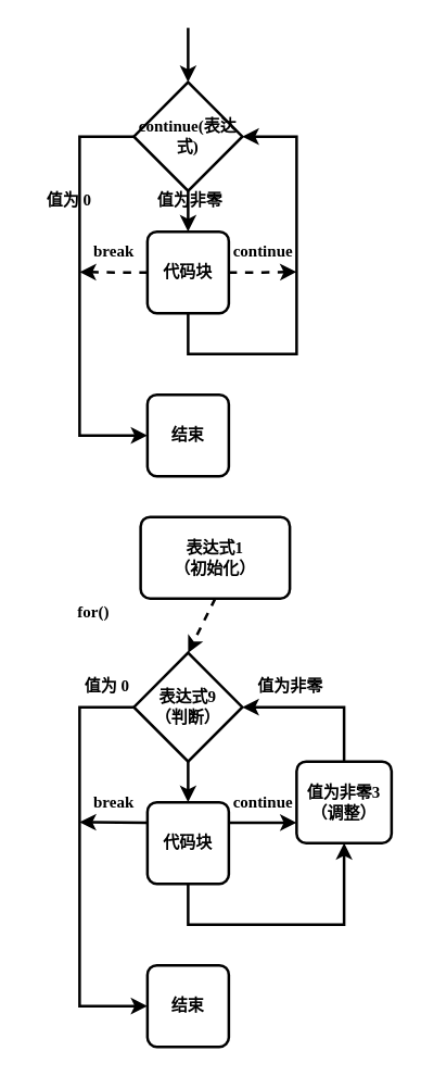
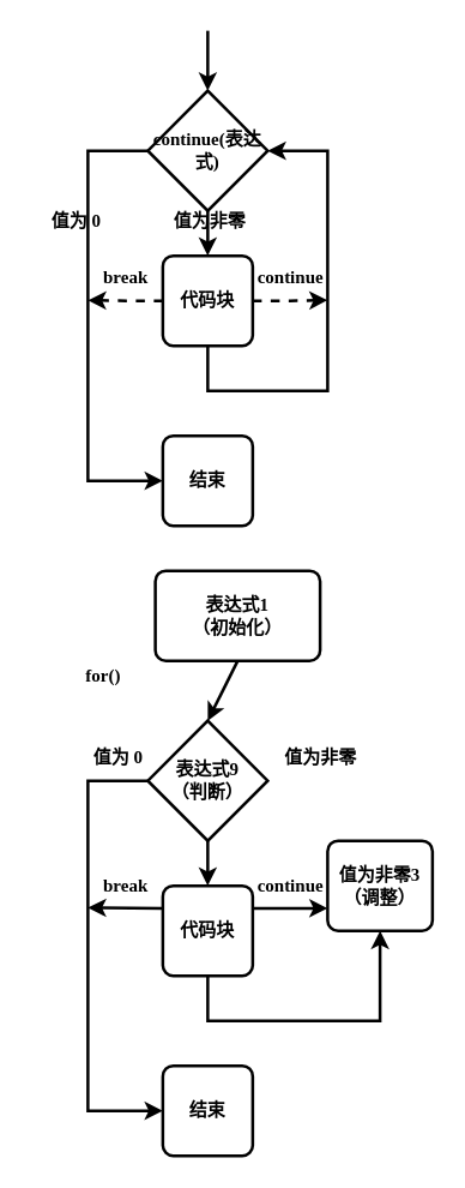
  <mxCell id="0" />
  <mxCell id="1" parent="0" />
  <mxCell id="2" style="rounded=0;orthogonalLoop=1;jettySize=auto;html=1;exitX=0.5;exitY=1;exitDx=0;exitDy=0;exitPerimeter=0;entryX=0.5;entryY=0;entryDx=0;entryDy=0;strokeWidth=2;fontFamily=Comic Sans MS;fontStyle=1" parent="1" source="4" target="9" edge="1"><mxGeometry relative="1" as="geometry"><mxPoint x="138" y="210" as="targetPoint" /></mxGeometry></mxCell>
  <mxCell id="3" style="rounded=0;orthogonalLoop=1;jettySize=auto;html=1;strokeWidth=2;entryX=1;entryY=0.5;entryDx=0;entryDy=0;fontFamily=Comic Sans MS;fontStyle=1;entryPerimeter=0;exitX=0.5;exitY=1;exitDx=0;exitDy=0;" parent="1" source="9" target="4" edge="1"><mxGeometry relative="1" as="geometry"><mxPoint x="138" y="260" as="sourcePoint" /><mxPoint x="258" y="280" as="targetPoint" /><Array as="points"><mxPoint x="138" y="260" /><mxPoint x="218" y="260" /><mxPoint x="218" y="100" /></Array></mxGeometry></mxCell>
  <mxCell id="4" value="continue(表达式)" style="strokeWidth=2;html=1;shape=mxgraph.flowchart.decision;whiteSpace=wrap;fontFamily=Comic Sans MS;fontStyle=1" parent="1" vertex="1"><mxGeometry x="98" y="60" width="80" height="80" as="geometry" /></mxCell>
  <mxCell id="5" style="rounded=0;orthogonalLoop=1;jettySize=auto;html=1;strokeWidth=2;exitX=0;exitY=0.5;exitDx=0;exitDy=0;exitPerimeter=0;entryX=0;entryY=0.5;entryDx=0;entryDy=0;fontFamily=Comic Sans MS;fontStyle=1" parent="1" source="4" target="10" edge="1"><mxGeometry relative="1" as="geometry"><mxPoint x="228" y="320" as="sourcePoint" /><mxPoint x="278" y="310" as="targetPoint" /><Array as="points"><mxPoint x="58" y="100" /><mxPoint x="58" y="320" /></Array></mxGeometry></mxCell>
  <mxCell id="6" style="rounded=0;orthogonalLoop=1;jettySize=auto;html=1;entryX=0.5;entryY=0;entryDx=0;entryDy=0;entryPerimeter=0;strokeWidth=2;fontFamily=Comic Sans MS;fontStyle=1" parent="1" target="4" edge="1"><mxGeometry relative="1" as="geometry"><mxPoint x="138" y="20" as="sourcePoint" /><mxPoint x="148" y="40" as="targetPoint" /></mxGeometry></mxCell>
  <mxCell id="7" style="edgeStyle=orthogonalEdgeStyle;rounded=0;orthogonalLoop=1;jettySize=auto;html=1;exitX=0;exitY=0.5;exitDx=0;exitDy=0;strokeWidth=2;dashed=1;fontFamily=Comic Sans MS;fontStyle=1" parent="1" source="9" edge="1"><mxGeometry relative="1" as="geometry"><mxPoint x="58" y="199.667" as="targetPoint" /></mxGeometry></mxCell>
  <mxCell id="8" style="edgeStyle=orthogonalEdgeStyle;rounded=0;orthogonalLoop=1;jettySize=auto;html=1;exitX=1;exitY=0.5;exitDx=0;exitDy=0;strokeWidth=2;dashed=1;fontFamily=Comic Sans MS;fontStyle=1" parent="1" source="9" edge="1"><mxGeometry relative="1" as="geometry"><mxPoint x="218" y="199.667" as="targetPoint" /></mxGeometry></mxCell>
  <mxCell id="9" value="代码块" style="rounded=1;whiteSpace=wrap;html=1;absoluteArcSize=1;arcSize=14;strokeWidth=2;fontFamily=Comic Sans MS;fontStyle=1" parent="1" vertex="1"><mxGeometry x="108" y="170" width="60" height="60" as="geometry" /></mxCell>
  <mxCell id="10" value="结束" style="rounded=1;whiteSpace=wrap;html=1;absoluteArcSize=1;arcSize=14;strokeWidth=2;fontFamily=Comic Sans MS;fontStyle=1" parent="1" vertex="1"><mxGeometry x="108" y="290" width="60" height="60" as="geometry" /></mxCell>
  <mxCell id="11" value="&lt;font&gt;&lt;span&gt;值为 0&lt;/span&gt;&lt;/font&gt;" style="text;html=1;align=center;verticalAlign=middle;resizable=0;points=[];autosize=1;strokeColor=none;fillColor=none;strokeWidth=2;fontFamily=Comic Sans MS;fontStyle=1" parent="1" vertex="1"><mxGeometry x="20" y="132" width="60" height="30" as="geometry" /></mxCell>
  <mxCell id="12" value="&lt;font&gt;&lt;span&gt;值为非零&lt;/span&gt;&lt;/font&gt;" style="text;html=1;align=center;verticalAlign=middle;resizable=0;points=[];autosize=1;strokeColor=none;fillColor=none;strokeWidth=2;fontFamily=Comic Sans MS;fontStyle=1" parent="1" vertex="1"><mxGeometry x="104" y="132" width="70" height="30" as="geometry" /></mxCell>
  <mxCell id="13" style="rounded=0;orthogonalLoop=1;jettySize=auto;html=1;exitX=0.5;exitY=1;exitDx=0;exitDy=0;exitPerimeter=0;entryX=0.5;entryY=0;entryDx=0;entryDy=0;strokeWidth=2;fontFamily=Comic Sans MS;fontStyle=1" parent="1" source="15" target="21" edge="1"><mxGeometry relative="1" as="geometry"><mxPoint x="138" y="630" as="targetPoint" /></mxGeometry></mxCell>
- <mxCell id="14" style="rounded=0;orthogonalLoop=1;jettySize=auto;html=1;strokeWidth=2;fontFamily=Comic Sans MS;fontStyle=1;entryX=1;entryY=0.5;entryDx=0;entryDy=0;entryPerimeter=0;exitX=0.5;exitY=0;exitDx=0;exitDy=0;" parent="1" source="28" target="15" edge="1"><mxGeometry relative="1" as="geometry"><mxPoint x="338" y="520" as="targetPoint" /><Array as="points"><mxPoint x="253" y="520" /></Array></mxGeometry></mxCell>
  <mxCell id="15" value="表达式9&lt;br&gt;（判断）" style="strokeWidth=2;html=1;shape=mxgraph.flowchart.decision;whiteSpace=wrap;fontFamily=Comic Sans MS;fontStyle=1" parent="1" vertex="1"><mxGeometry x="98" y="480" width="80" height="80" as="geometry" /></mxCell>
  <mxCell id="16" style="rounded=0;orthogonalLoop=1;jettySize=auto;html=1;strokeWidth=2;exitX=0;exitY=0.5;exitDx=0;exitDy=0;exitPerimeter=0;entryX=0;entryY=0.5;entryDx=0;entryDy=0;fontFamily=Comic Sans MS;fontStyle=1" parent="1" source="15" target="22" edge="1"><mxGeometry relative="1" as="geometry"><mxPoint x="228" y="740" as="sourcePoint" /><mxPoint x="278" y="730" as="targetPoint" /><Array as="points"><mxPoint x="58" y="520" /><mxPoint x="58" y="740" /></Array></mxGeometry></mxCell>
- <mxCell id="17" style="rounded=0;orthogonalLoop=1;jettySize=auto;html=1;entryX=0.5;entryY=0;entryDx=0;entryDy=0;entryPerimeter=0;strokeWidth=2;fontFamily=Comic Sans MS;fontStyle=1;exitX=0.5;exitY=1;exitDx=0;exitDy=0;dashed=1;" parent="1" source="25" target="15" edge="1"><mxGeometry relative="1" as="geometry"><mxPoint x="138" y="440" as="sourcePoint" /><mxPoint x="148" y="460" as="targetPoint" /></mxGeometry></mxCell>
+ <mxCell id="17" style="rounded=0;orthogonalLoop=1;jettySize=auto;html=1;entryX=0.5;entryY=0;entryDx=0;entryDy=0;entryPerimeter=0;strokeWidth=2;fontFamily=Comic Sans MS;fontStyle=1;exitX=0.5;exitY=1;exitDx=0;exitDy=0;" parent="1" source="25" target="15" edge="1"><mxGeometry relative="1" as="geometry"><mxPoint x="138" y="440" as="sourcePoint" /><mxPoint x="148" y="460" as="targetPoint" /></mxGeometry></mxCell>
  <mxCell id="18" style="rounded=0;orthogonalLoop=1;jettySize=auto;html=1;exitX=0.5;exitY=1;exitDx=0;exitDy=0;entryX=0.5;entryY=1;entryDx=0;entryDy=0;strokeWidth=2;" parent="1" source="21" target="28" edge="1"><mxGeometry relative="1" as="geometry"><Array as="points"><mxPoint x="138" y="680" /><mxPoint x="253" y="680" /></Array></mxGeometry></mxCell>
  <mxCell id="19" style="rounded=0;orthogonalLoop=1;jettySize=auto;html=1;exitX=1;exitY=0.25;exitDx=0;exitDy=0;entryX=0;entryY=0.75;entryDx=0;entryDy=0;strokeWidth=2;" parent="1" source="21" target="28" edge="1"><mxGeometry relative="1" as="geometry" /></mxCell>
  <mxCell id="20" style="rounded=0;orthogonalLoop=1;jettySize=auto;html=1;exitX=0;exitY=0.25;exitDx=0;exitDy=0;strokeWidth=2;" parent="1" source="21" edge="1"><mxGeometry relative="1" as="geometry"><mxPoint x="58" y="604.667" as="targetPoint" /></mxGeometry></mxCell>
  <mxCell id="21" value="代码块" style="rounded=1;whiteSpace=wrap;html=1;absoluteArcSize=1;arcSize=14;strokeWidth=2;fontFamily=Comic Sans MS;fontStyle=1" parent="1" vertex="1"><mxGeometry x="108" y="590" width="60" height="60" as="geometry" /></mxCell>
  <mxCell id="22" value="结束" style="rounded=1;whiteSpace=wrap;html=1;absoluteArcSize=1;arcSize=14;strokeWidth=2;fontFamily=Comic Sans MS;fontStyle=1" parent="1" vertex="1"><mxGeometry x="108" y="710" width="60" height="60" as="geometry" /></mxCell>
  <mxCell id="23" value="&lt;font&gt;&lt;span&gt;值为 0&lt;/span&gt;&lt;/font&gt;" style="text;html=1;align=center;verticalAlign=middle;resizable=0;points=[];autosize=1;strokeColor=none;fillColor=none;strokeWidth=2;fontFamily=Comic Sans MS;fontStyle=1" parent="1" vertex="1"><mxGeometry x="48" y="490" width="60" height="30" as="geometry" /></mxCell>
  <mxCell id="24" value="&lt;font&gt;&lt;span&gt;值为非零&lt;/span&gt;&lt;/font&gt;" style="text;html=1;align=center;verticalAlign=middle;resizable=0;points=[];autosize=1;strokeColor=none;fillColor=none;strokeWidth=2;fontFamily=Comic Sans MS;fontStyle=1" parent="1" vertex="1"><mxGeometry x="178" y="490" width="70" height="30" as="geometry" /></mxCell>
  <mxCell id="25" value="表达式1&lt;br&gt;（初始化）" style="rounded=1;whiteSpace=wrap;html=1;absoluteArcSize=1;arcSize=14;strokeWidth=2;fontFamily=Comic Sans MS;fontStyle=1" parent="1" vertex="1"><mxGeometry x="103" y="380" width="110" height="60" as="geometry" /></mxCell>
  <mxCell id="26" value="continue" style="text;html=1;align=center;verticalAlign=middle;resizable=0;points=[];autosize=1;strokeColor=none;fillColor=none;strokeWidth=2;fontFamily=Comic Sans MS;fontStyle=1" parent="1" vertex="1"><mxGeometry x="158" y="170" width="70" height="30" as="geometry" /></mxCell>
  <mxCell id="27" value="break" style="text;html=1;align=center;verticalAlign=middle;resizable=0;points=[];autosize=1;strokeColor=none;fillColor=none;strokeWidth=2;fontFamily=Comic Sans MS;fontStyle=1" parent="1" vertex="1"><mxGeometry x="53" y="170" width="60" height="30" as="geometry" /></mxCell>
  <mxCell id="28" value="值为非零3&lt;br&gt;（调整）" style="rounded=1;whiteSpace=wrap;html=1;absoluteArcSize=1;arcSize=14;strokeWidth=2;fontFamily=Comic Sans MS;fontStyle=1" parent="1" vertex="1"><mxGeometry x="218" y="560" width="70" height="60" as="geometry" /></mxCell>
  <mxCell id="29" value="continue" style="text;html=1;align=center;verticalAlign=middle;resizable=0;points=[];autosize=1;strokeColor=none;fillColor=none;strokeWidth=2;fontFamily=Comic Sans MS;fontStyle=1" parent="1" vertex="1"><mxGeometry x="158" y="575" width="70" height="30" as="geometry" /></mxCell>
  <mxCell id="30" value="break" style="text;html=1;align=center;verticalAlign=middle;resizable=0;points=[];autosize=1;strokeColor=none;fillColor=none;strokeWidth=2;fontFamily=Comic Sans MS;fontStyle=1" parent="1" vertex="1"><mxGeometry x="53" y="575" width="60" height="30" as="geometry" /></mxCell>
  <mxCell id="31" value="for()" style="text;html=1;align=center;verticalAlign=middle;resizable=0;points=[];autosize=1;strokeColor=none;fillColor=none;strokeWidth=2;fontFamily=Comic Sans MS;fontStyle=1" parent="1" vertex="1"><mxGeometry x="43" y="435" width="50" height="30" as="geometry" /></mxCell>
